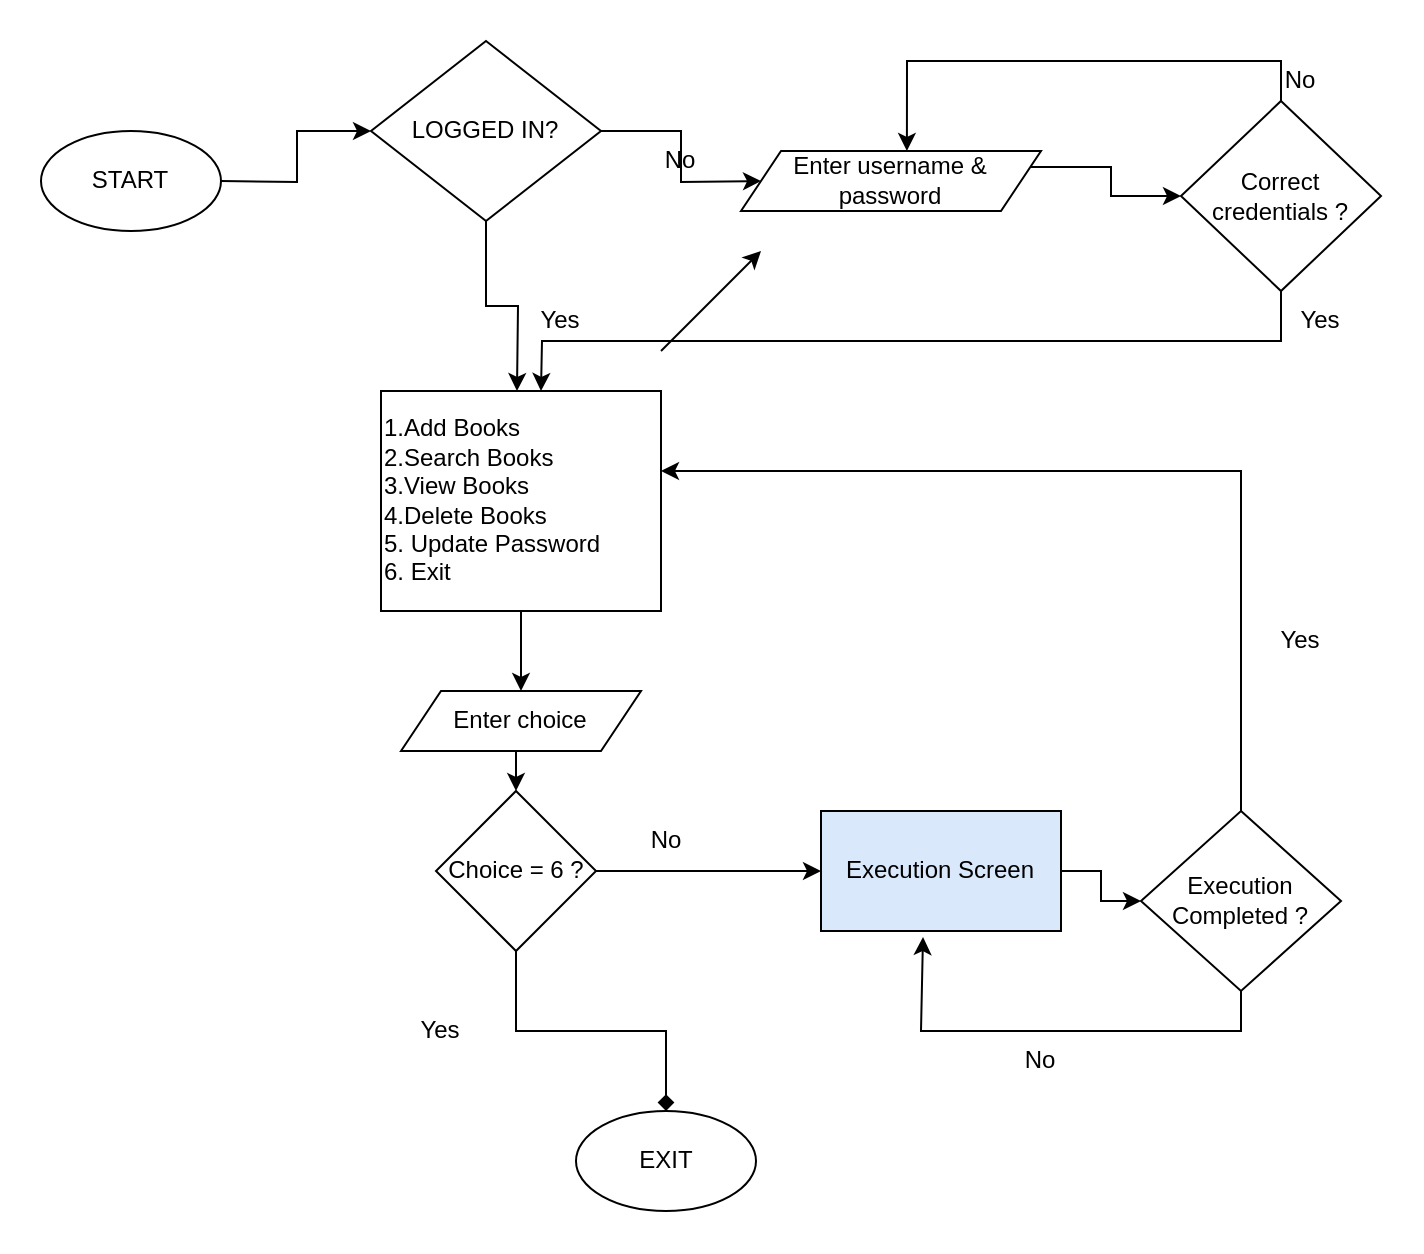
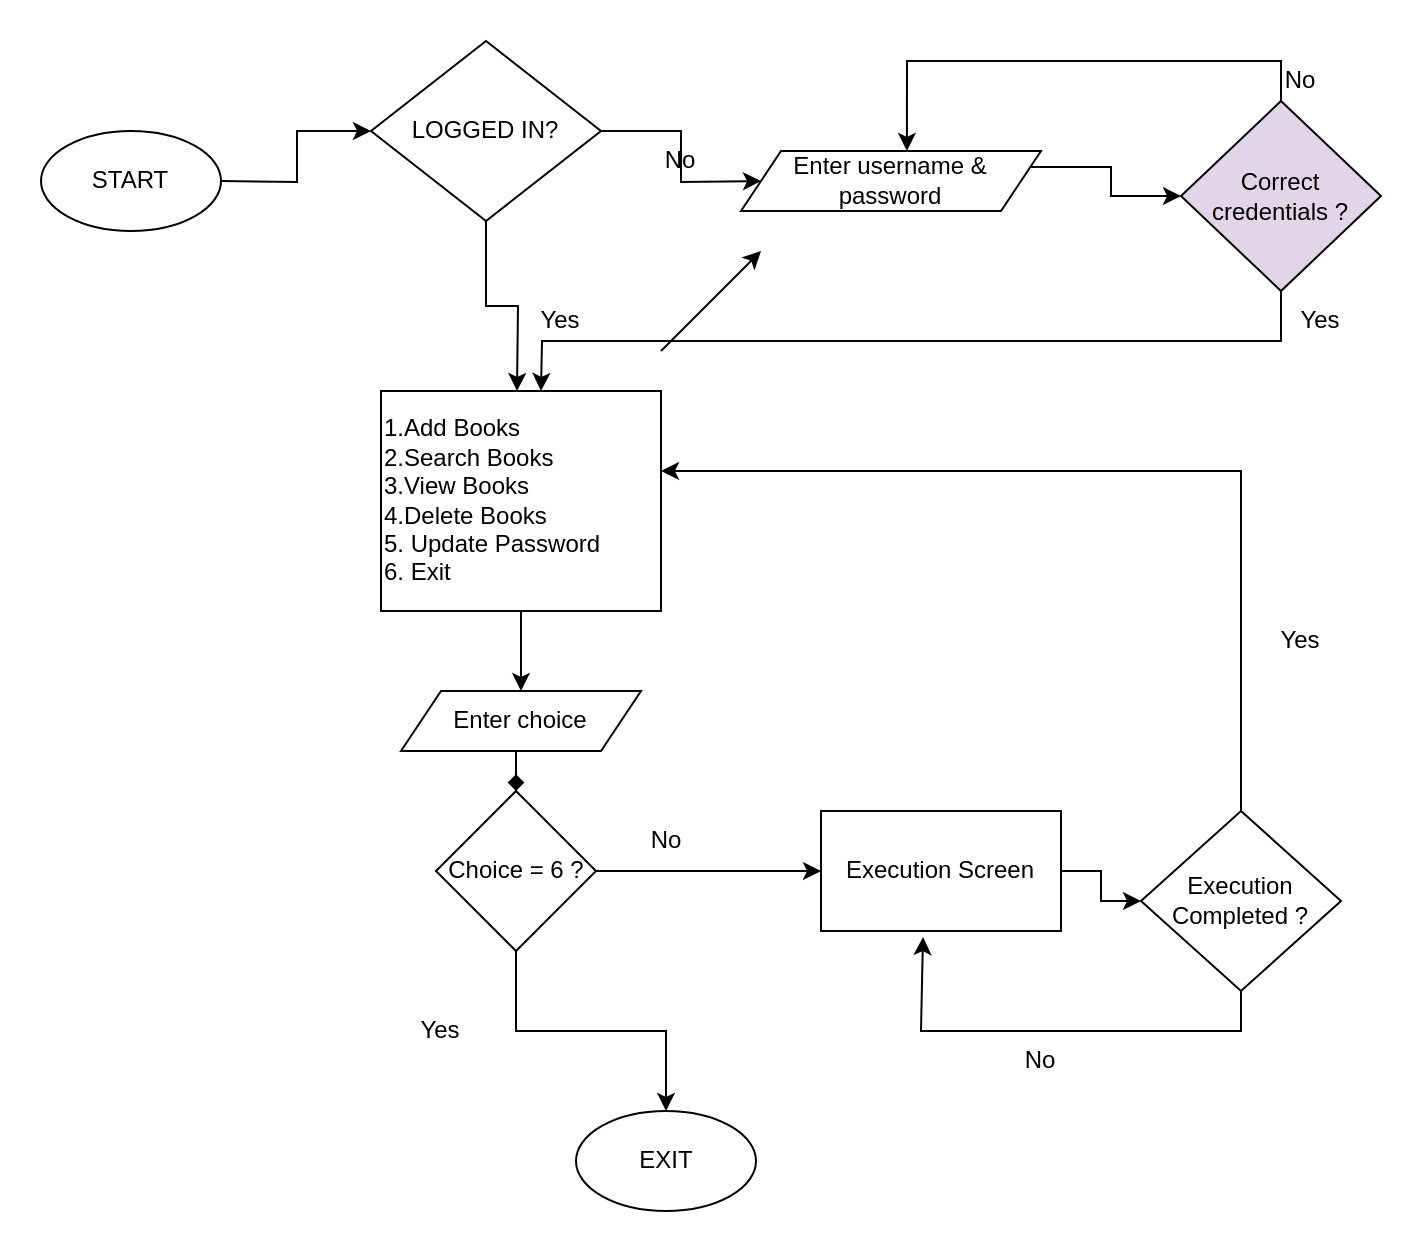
  <mxCell id="0" />
  <mxCell id="1" parent="0" />
  <mxCell id="2" style="edgeStyle=orthogonalEdgeStyle;rounded=0;orthogonalLoop=1;jettySize=auto;html=1;exitX=1;exitY=0.5;exitDx=0;exitDy=0;entryX=0;entryY=0.5;entryDx=0;entryDy=0;" edge="1" parent="1" target="5"><mxGeometry relative="1" as="geometry"><mxPoint x="110" y="90" as="sourcePoint" /></mxGeometry></mxCell>
  <mxCell id="3" style="edgeStyle=orthogonalEdgeStyle;rounded=0;orthogonalLoop=1;jettySize=auto;html=1;exitX=0.5;exitY=1;exitDx=0;exitDy=0;" edge="1" parent="1" source="5"><mxGeometry relative="1" as="geometry"><mxPoint x="258" y="195" as="targetPoint" /></mxGeometry></mxCell>
  <mxCell id="4" style="edgeStyle=orthogonalEdgeStyle;rounded=0;orthogonalLoop=1;jettySize=auto;html=1;exitX=1;exitY=0.5;exitDx=0;exitDy=0;" edge="1" parent="1" source="5"><mxGeometry relative="1" as="geometry"><mxPoint x="380" y="90" as="targetPoint" /></mxGeometry></mxCell>
  <mxCell id="5" value="LOGGED IN?" style="rhombus;whiteSpace=wrap;html=1;" vertex="1" parent="1"><mxGeometry x="185" y="20" width="115" height="90" as="geometry" /></mxCell>
  <mxCell id="6" value="START" style="ellipse;whiteSpace=wrap;html=1;" vertex="1" parent="1"><mxGeometry x="20" y="65" width="90" height="50" as="geometry" /></mxCell>
  <mxCell id="7" value="Yes" style="text;html=1;strokeColor=none;fillColor=none;align=center;verticalAlign=middle;whiteSpace=wrap;rounded=0;" vertex="1" parent="1"><mxGeometry x="250" y="145" width="60" height="30" as="geometry" /></mxCell>
  <mxCell id="8" value="No" style="text;html=1;strokeColor=none;fillColor=none;align=center;verticalAlign=middle;whiteSpace=wrap;rounded=0;" vertex="1" parent="1"><mxGeometry x="320" y="75" width="40" height="10" as="geometry" /></mxCell>
  <mxCell id="9" style="edgeStyle=orthogonalEdgeStyle;rounded=0;orthogonalLoop=1;jettySize=auto;html=1;exitX=1;exitY=0.25;exitDx=0;exitDy=0;entryX=0;entryY=0.5;entryDx=0;entryDy=0;" edge="1" parent="1" source="10" target="13"><mxGeometry relative="1" as="geometry" /></mxCell>
  <mxCell id="10" value="Enter username &amp;amp; password" style="shape=parallelogram;perimeter=parallelogramPerimeter;whiteSpace=wrap;html=1;fixedSize=1;" vertex="1" parent="1"><mxGeometry x="370" y="75" width="150" height="30" as="geometry" /></mxCell>
  <mxCell id="11" style="edgeStyle=orthogonalEdgeStyle;rounded=0;orthogonalLoop=1;jettySize=auto;html=1;exitX=0.5;exitY=0;exitDx=0;exitDy=0;entryX=0.553;entryY=0;entryDx=0;entryDy=0;entryPerimeter=0;" edge="1" parent="1" source="13" target="10"><mxGeometry relative="1" as="geometry" /></mxCell>
  <mxCell id="12" style="edgeStyle=orthogonalEdgeStyle;rounded=0;orthogonalLoop=1;jettySize=auto;html=1;exitX=0.5;exitY=1;exitDx=0;exitDy=0;" edge="1" parent="1" source="13"><mxGeometry relative="1" as="geometry"><mxPoint x="270" y="195" as="targetPoint" /></mxGeometry></mxCell>
- <mxCell id="13" value="Correct credentials ?" style="rhombus;whiteSpace=wrap;html=1;" vertex="1" parent="1"><mxGeometry x="590" y="50" width="100" height="95" as="geometry" /></mxCell>
+ <mxCell id="13" value="Correct credentials ?" style="rhombus;whiteSpace=wrap;html=1;fillColor=#e1d5e7;" vertex="1" parent="1"><mxGeometry x="590" y="50" width="100" height="95" as="geometry" /></mxCell>
  <mxCell id="14" value="No" style="text;html=1;strokeColor=none;fillColor=none;align=center;verticalAlign=middle;whiteSpace=wrap;rounded=0;" vertex="1" parent="1"><mxGeometry x="620" y="25" width="60" height="30" as="geometry" /></mxCell>
  <mxCell id="15" style="edgeStyle=orthogonalEdgeStyle;rounded=0;orthogonalLoop=1;jettySize=auto;html=1;exitX=0.5;exitY=1;exitDx=0;exitDy=0;" edge="1" parent="1" source="16" target="23"><mxGeometry relative="1" as="geometry"><mxPoint x="260" y="365" as="targetPoint" /></mxGeometry></mxCell>
  <mxCell id="16" value="1.Add Books&lt;br&gt;2.Search Books&lt;br&gt;3.View Books&lt;br&gt;4.Delete Books&lt;br&gt;5. Update Password&lt;br&gt;6. Exit" style="rounded=0;whiteSpace=wrap;html=1;align=left;" vertex="1" parent="1"><mxGeometry x="190" y="195" width="140" height="110" as="geometry" /></mxCell>
  <mxCell id="17" value="" style="endArrow=classic;html=1;rounded=0;" edge="1" parent="1"><mxGeometry width="50" height="50" relative="1" as="geometry"><mxPoint x="330" y="175" as="sourcePoint" /><mxPoint x="380" y="125" as="targetPoint" /></mxGeometry></mxCell>
  <mxCell id="18" value="Yes" style="text;html=1;strokeColor=none;fillColor=none;align=center;verticalAlign=middle;whiteSpace=wrap;rounded=0;" vertex="1" parent="1"><mxGeometry x="630" y="145" width="60" height="30" as="geometry" /></mxCell>
- <mxCell id="19" style="edgeStyle=orthogonalEdgeStyle;rounded=0;orthogonalLoop=1;jettySize=auto;html=1;exitX=0.5;exitY=1;exitDx=0;exitDy=0;entryX=0.5;entryY=0;entryDx=0;entryDy=0;endArrow=diamond;" edge="1" parent="1" source="21" target="24"><mxGeometry relative="1" as="geometry" /></mxCell>
+ <mxCell id="19" style="edgeStyle=orthogonalEdgeStyle;rounded=0;orthogonalLoop=1;jettySize=auto;html=1;exitX=0.5;exitY=1;exitDx=0;exitDy=0;entryX=0.5;entryY=0;entryDx=0;entryDy=0;" edge="1" parent="1" source="21" target="24"><mxGeometry relative="1" as="geometry" /></mxCell>
  <mxCell id="20" style="edgeStyle=orthogonalEdgeStyle;rounded=0;orthogonalLoop=1;jettySize=auto;html=1;exitX=1;exitY=0.5;exitDx=0;exitDy=0;" edge="1" parent="1" source="21"><mxGeometry relative="1" as="geometry"><mxPoint x="410" y="435" as="targetPoint" /></mxGeometry></mxCell>
  <mxCell id="21" value="Choice = 6 ?" style="rhombus;whiteSpace=wrap;html=1;" vertex="1" parent="1"><mxGeometry x="217.5" y="395" width="80" height="80" as="geometry" /></mxCell>
- <mxCell id="22" style="edgeStyle=orthogonalEdgeStyle;rounded=0;orthogonalLoop=1;jettySize=auto;html=1;exitX=0.5;exitY=1;exitDx=0;exitDy=0;entryX=0.5;entryY=0;entryDx=0;entryDy=0;" edge="1" parent="1" source="23" target="21"><mxGeometry relative="1" as="geometry" /></mxCell>
+ <mxCell id="22" style="edgeStyle=orthogonalEdgeStyle;rounded=0;orthogonalLoop=1;jettySize=auto;html=1;exitX=0.5;exitY=1;exitDx=0;exitDy=0;entryX=0.5;entryY=0;entryDx=0;entryDy=0;endArrow=diamond;" edge="1" parent="1" source="23" target="21"><mxGeometry relative="1" as="geometry" /></mxCell>
  <mxCell id="23" value="Enter choice" style="shape=parallelogram;perimeter=parallelogramPerimeter;whiteSpace=wrap;html=1;fixedSize=1;" vertex="1" parent="1"><mxGeometry x="200" y="345" width="120" height="30" as="geometry" /></mxCell>
  <mxCell id="24" value="EXIT" style="ellipse;whiteSpace=wrap;html=1;" vertex="1" parent="1"><mxGeometry x="287.5" y="555" width="90" height="50" as="geometry" /></mxCell>
  <mxCell id="25" value="Yes" style="text;html=1;strokeColor=none;fillColor=none;align=center;verticalAlign=middle;whiteSpace=wrap;rounded=0;" vertex="1" parent="1"><mxGeometry x="190" y="500" width="60" height="30" as="geometry" /></mxCell>
  <mxCell id="26" value="No" style="text;html=1;strokeColor=none;fillColor=none;align=center;verticalAlign=middle;whiteSpace=wrap;rounded=0;" vertex="1" parent="1"><mxGeometry x="302.5" y="405" width="60" height="30" as="geometry" /></mxCell>
  <mxCell id="27" style="edgeStyle=orthogonalEdgeStyle;rounded=0;orthogonalLoop=1;jettySize=auto;html=1;" edge="1" parent="1"><mxGeometry relative="1" as="geometry"><mxPoint x="330" y="235" as="targetPoint" /><mxPoint x="620" y="405" as="sourcePoint" /><Array as="points"><mxPoint x="620" y="235" /></Array></mxGeometry></mxCell>
  <mxCell id="28" style="edgeStyle=orthogonalEdgeStyle;rounded=0;orthogonalLoop=1;jettySize=auto;html=1;exitX=1;exitY=0.5;exitDx=0;exitDy=0;entryX=0;entryY=0.5;entryDx=0;entryDy=0;" edge="1" parent="1" source="29" target="31"><mxGeometry relative="1" as="geometry" /></mxCell>
- <mxCell id="29" value="Execution Screen" style="rounded=0;whiteSpace=wrap;html=1;fillColor=#dae8fc;" vertex="1" parent="1"><mxGeometry x="410" y="405" width="120" height="60" as="geometry" /></mxCell>
+ <mxCell id="29" value="Execution Screen" style="rounded=0;whiteSpace=wrap;html=1;" vertex="1" parent="1"><mxGeometry x="410" y="405" width="120" height="60" as="geometry" /></mxCell>
  <mxCell id="30" style="edgeStyle=orthogonalEdgeStyle;rounded=0;orthogonalLoop=1;jettySize=auto;html=1;exitX=0.5;exitY=1;exitDx=0;exitDy=0;entryX=0.425;entryY=1.05;entryDx=0;entryDy=0;entryPerimeter=0;" edge="1" parent="1" source="31" target="29"><mxGeometry relative="1" as="geometry"><mxPoint x="460" y="475" as="targetPoint" /><Array as="points"><mxPoint x="620" y="515" /><mxPoint x="460" y="515" /></Array></mxGeometry></mxCell>
  <mxCell id="31" value="Execution Completed ?" style="rhombus;whiteSpace=wrap;html=1;" vertex="1" parent="1"><mxGeometry x="570" y="405" width="100" height="90" as="geometry" /></mxCell>
  <mxCell id="32" value="Yes" style="text;html=1;strokeColor=none;fillColor=none;align=center;verticalAlign=middle;whiteSpace=wrap;rounded=0;" vertex="1" parent="1"><mxGeometry x="620" y="305" width="60" height="30" as="geometry" /></mxCell>
  <mxCell id="33" value="No" style="text;html=1;strokeColor=none;fillColor=none;align=center;verticalAlign=middle;whiteSpace=wrap;rounded=0;" vertex="1" parent="1"><mxGeometry x="490" y="515" width="60" height="30" as="geometry" /></mxCell>
